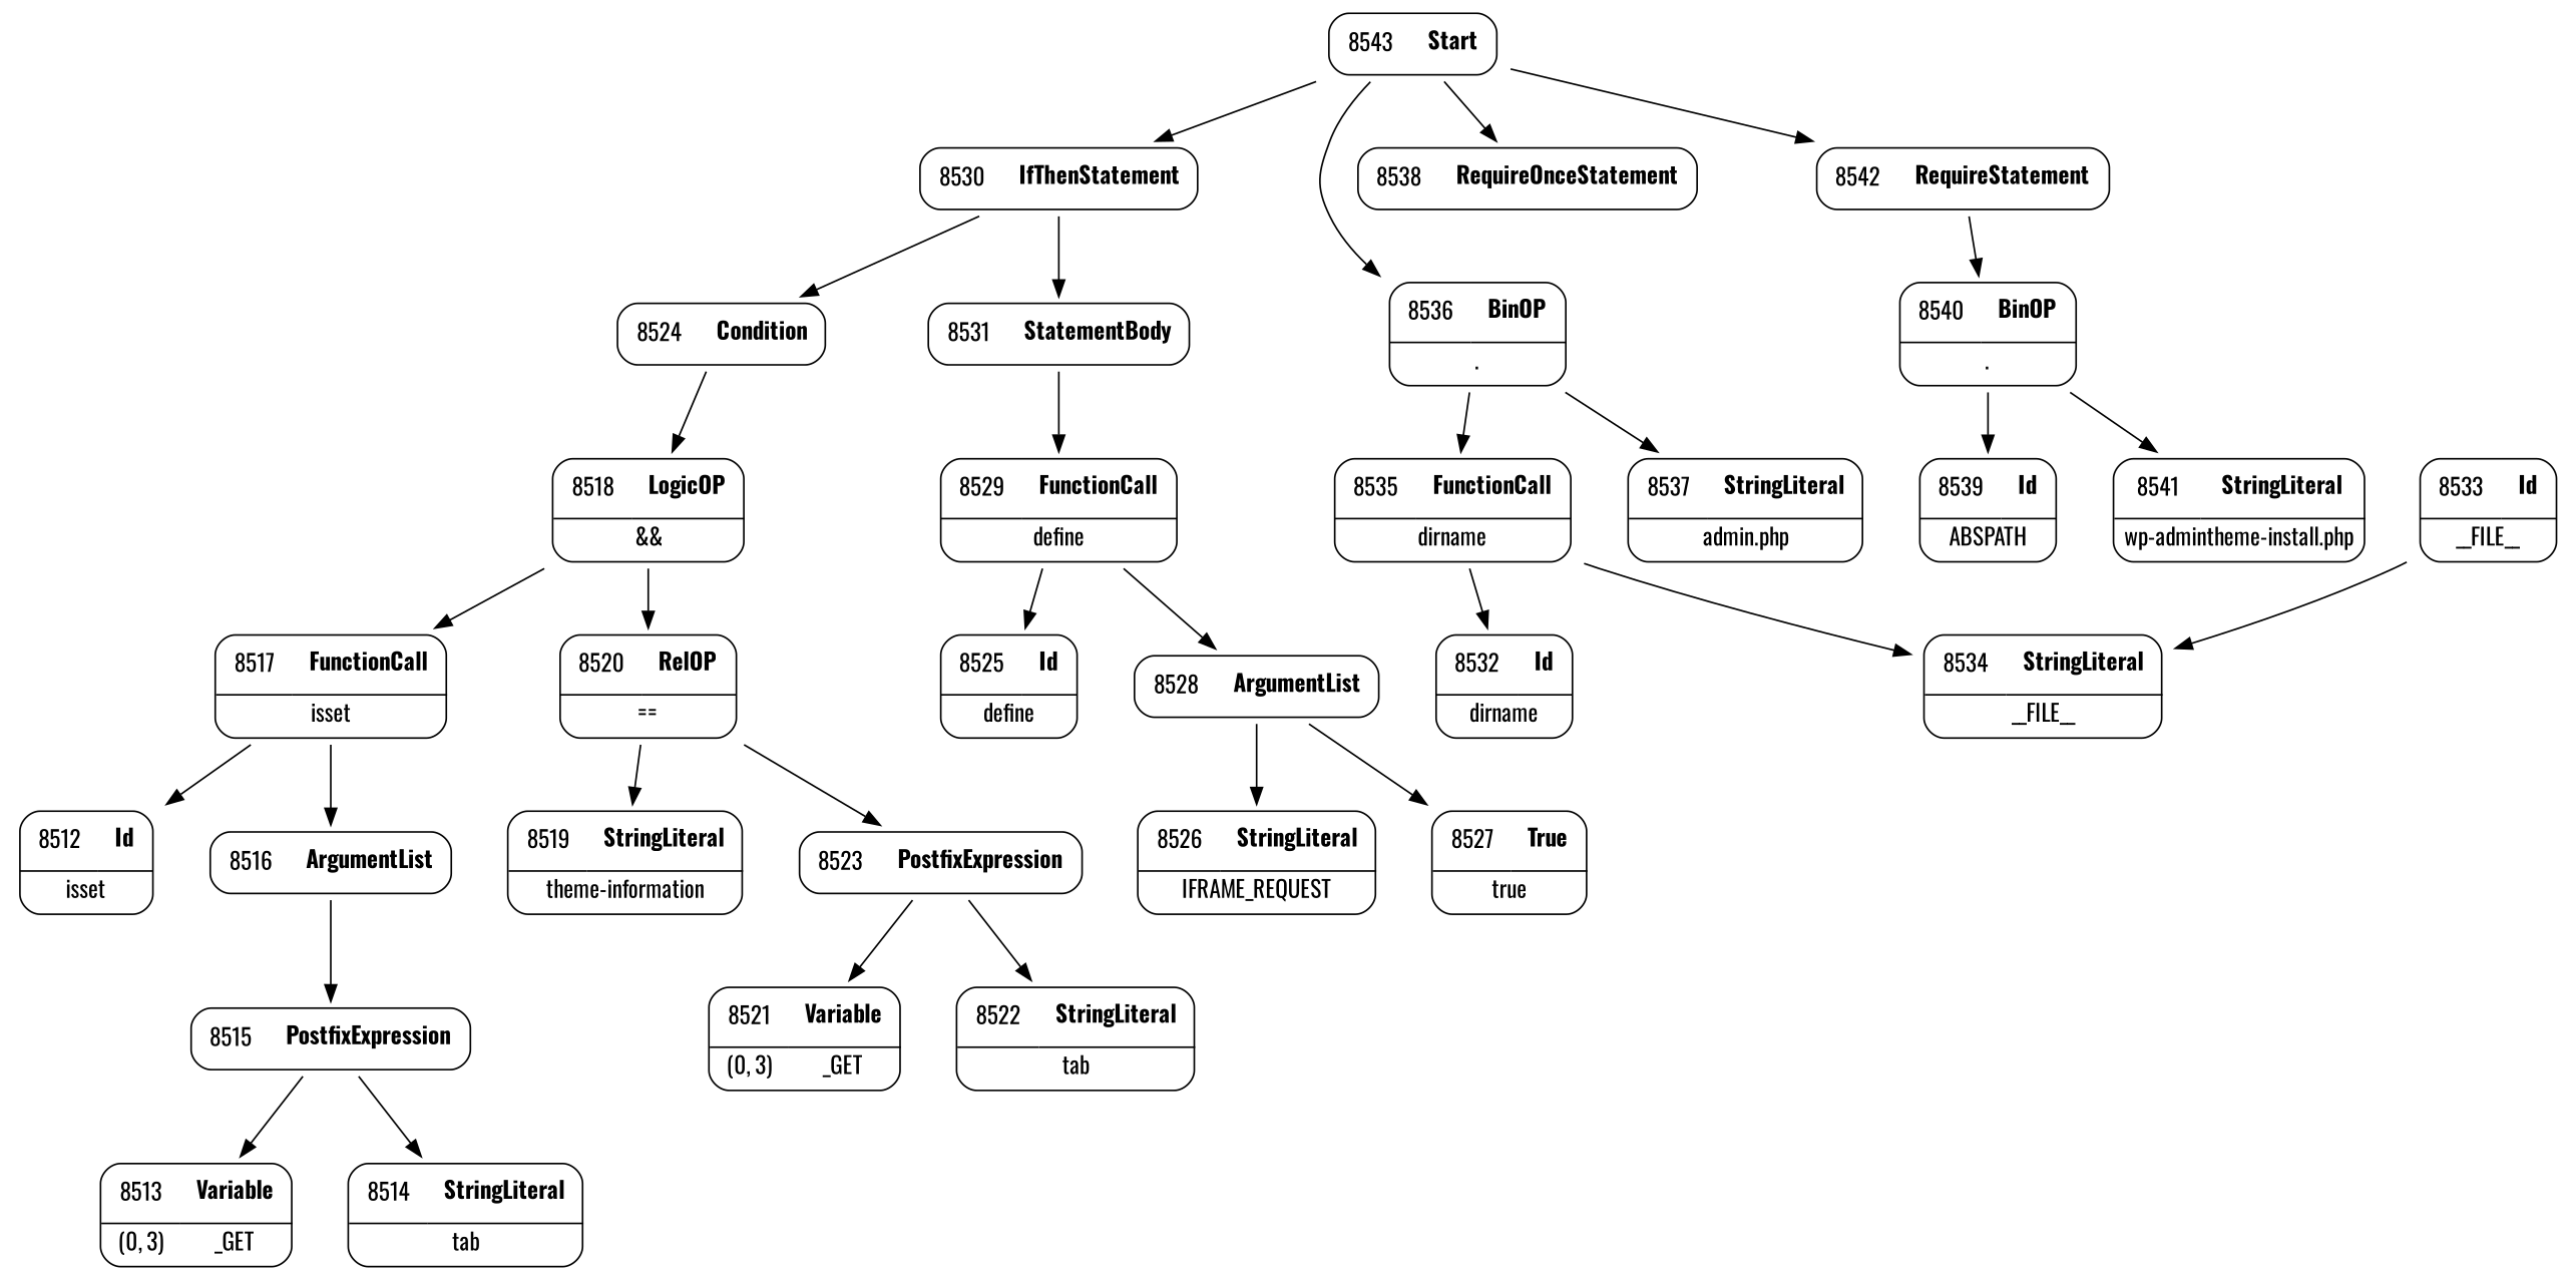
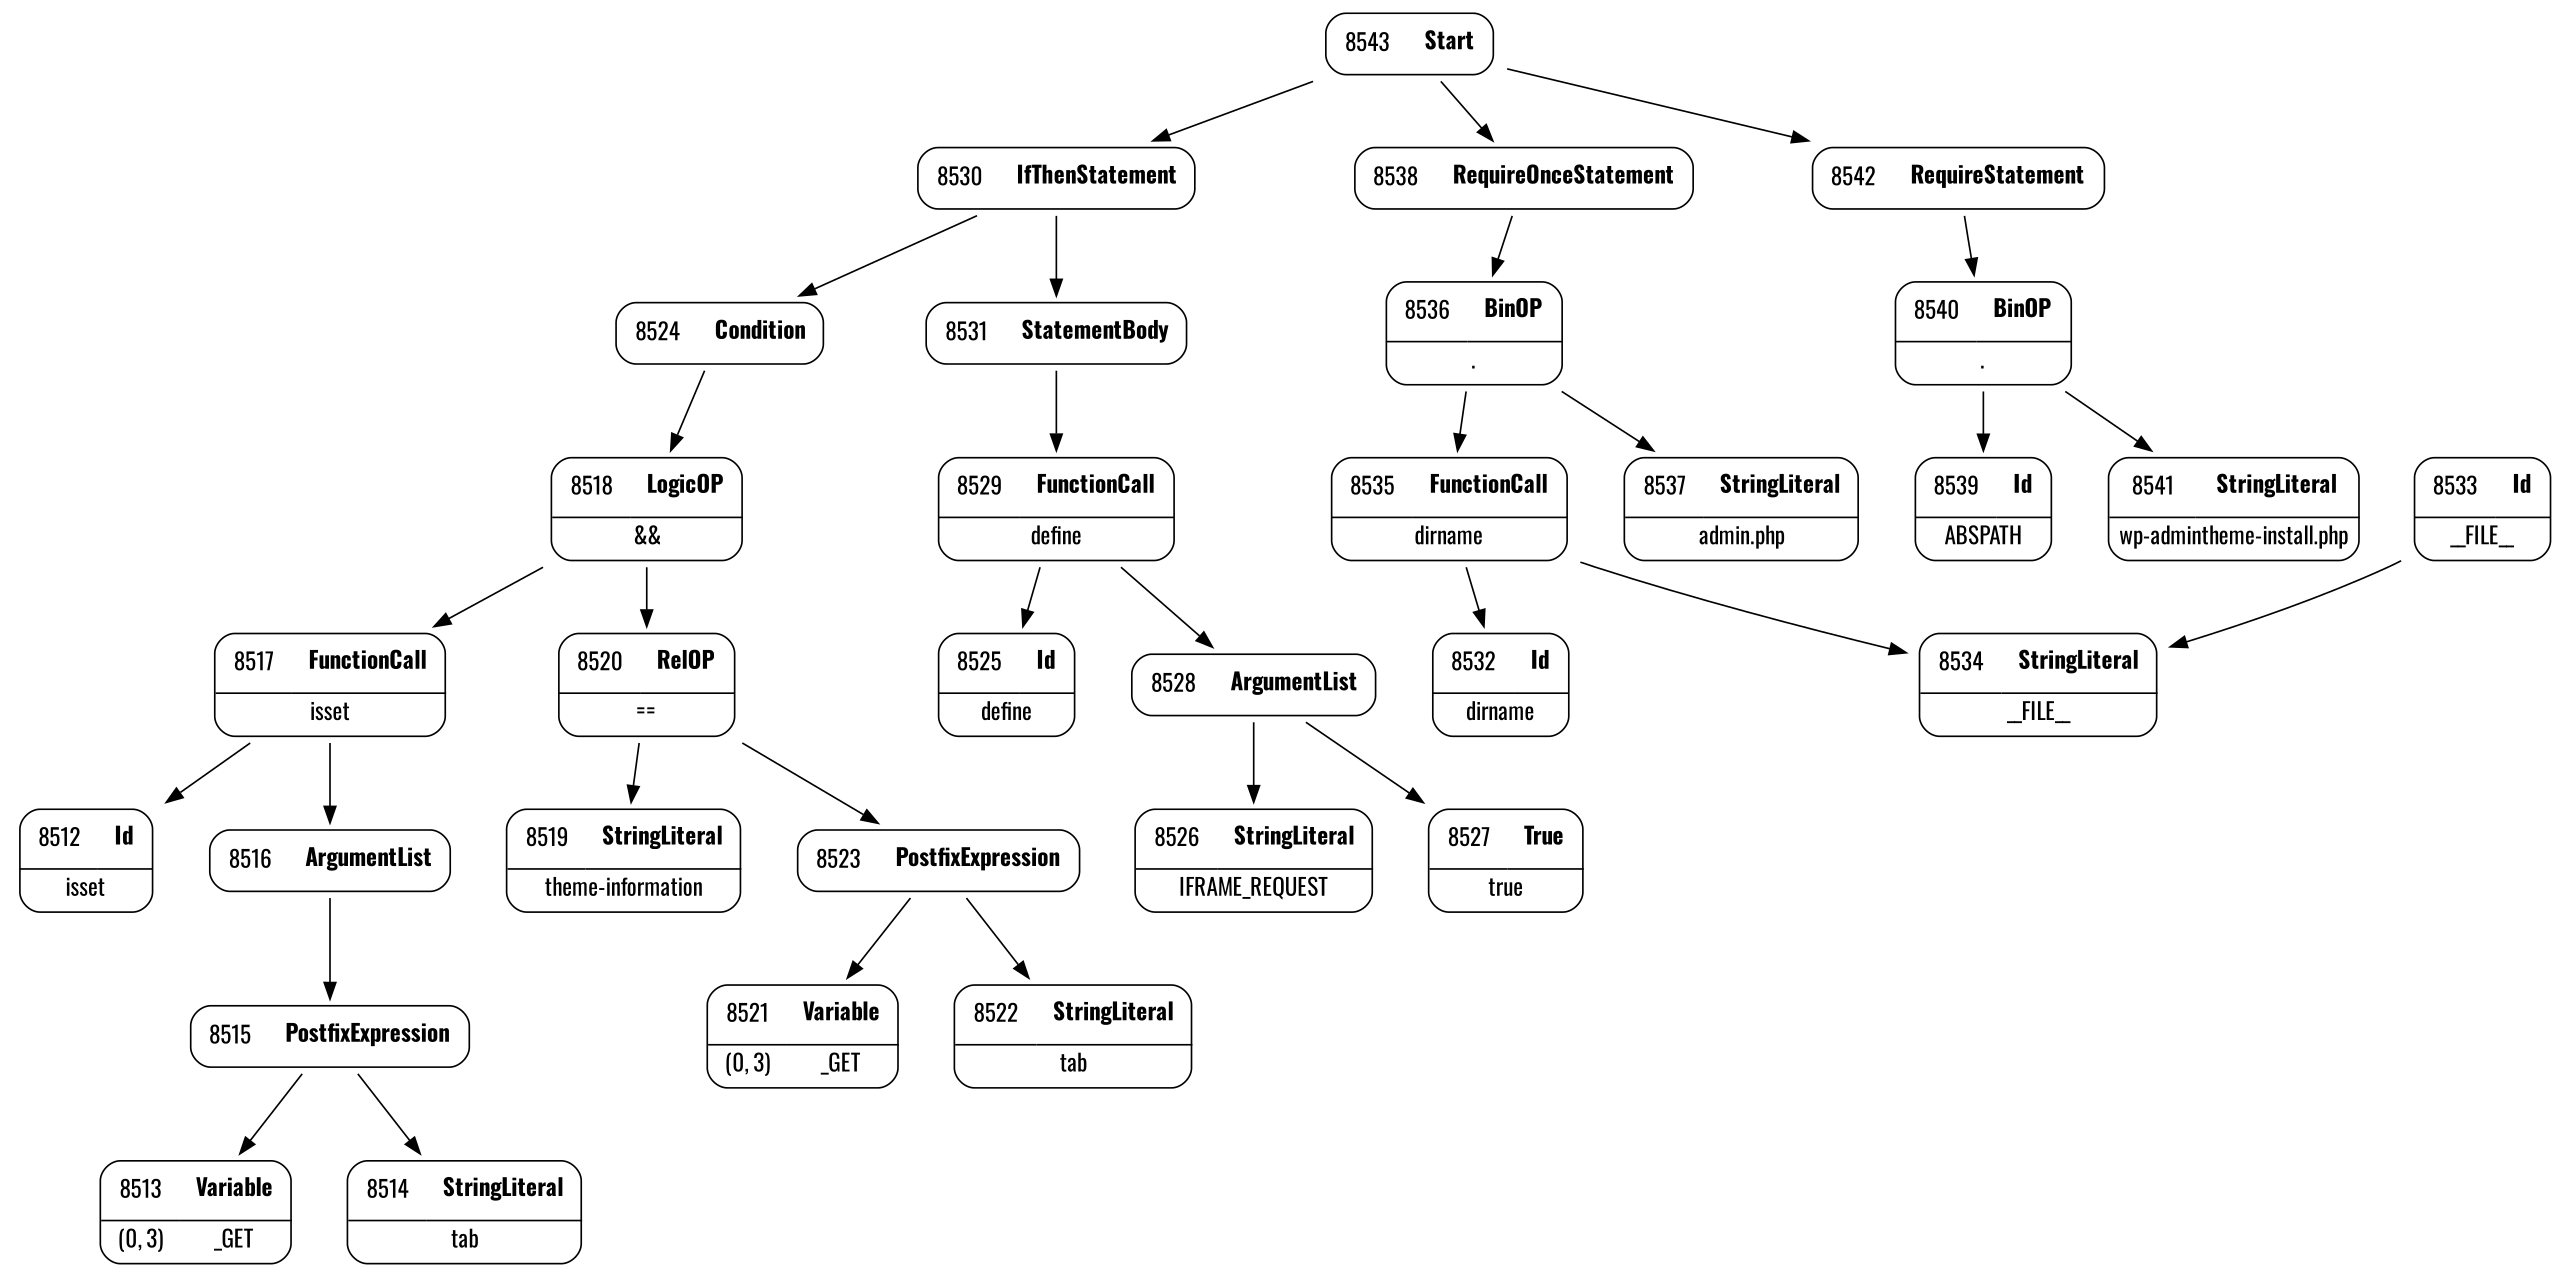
  digraph {
    fontname=Oswald
    node [fontname=Oswald shape=none]
    edge [fontname=Oswald weight=2]
    n1 [label=<<TABLE border='1' cellspacing='0' cellpadding='10' style='rounded' ><TR><TD border='0'>8512</TD><TD border='0'><B>Id</B></TD></TR><HR/><TR><TD border='0' cellpadding='5' colspan='2'>isset</TD></TR></TABLE>>]
    n2 [label=<<TABLE border='1' cellspacing='0' cellpadding='10' style='rounded' ><TR><TD border='0'>8513</TD><TD border='0'><B>Variable</B></TD></TR><HR/><TR><TD border='0' cellpadding='5'>(0, 3)</TD><TD border='0' cellpadding='5'>_GET</TD></TR></TABLE>>]
    n3 [label=<<TABLE border='1' cellspacing='0' cellpadding='10' style='rounded' ><TR><TD border='0'>8514</TD><TD border='0'><B>StringLiteral</B></TD></TR><HR/><TR><TD border='0' cellpadding='5' colspan='2'>tab</TD></TR></TABLE>>]
    n4 [label=<<TABLE border='1' cellspacing='0' cellpadding='10' style='rounded' ><TR><TD border='0'>8515</TD><TD border='0'><B>PostfixExpression</B></TD></TR></TABLE>>]
    n5 [label=<<TABLE border='1' cellspacing='0' cellpadding='10' style='rounded' ><TR><TD border='0'>8516</TD><TD border='0'><B>ArgumentList</B></TD></TR></TABLE>>]
    n6 [label=<<TABLE border='1' cellspacing='0' cellpadding='10' style='rounded' ><TR><TD border='0'>8517</TD><TD border='0'><B>FunctionCall</B></TD></TR><HR/><TR><TD border='0' cellpadding='5' colspan='2'>isset</TD></TR></TABLE>>]
    n7 [label=<<TABLE border='1' cellspacing='0' cellpadding='10' style='rounded' ><TR><TD border='0'>8518</TD><TD border='0'><B>LogicOP</B></TD></TR><HR/><TR><TD border='0' cellpadding='5' colspan='2'>&amp;&amp;</TD></TR></TABLE>>]
    n8 [label=<<TABLE border='1' cellspacing='0' cellpadding='10' style='rounded' ><TR><TD border='0'>8520</TD><TD border='0'><B>RelOP</B></TD></TR><HR/><TR><TD border='0' cellpadding='5' colspan='2'>==</TD></TR></TABLE>>]
    n9 [label=<<TABLE border='1' cellspacing='0' cellpadding='10' style='rounded' ><TR><TD border='0'>8519</TD><TD border='0'><B>StringLiteral</B></TD></TR><HR/><TR><TD border='0' cellpadding='5' colspan='2'>theme-information</TD></TR></TABLE>>]
    n10 [label=<<TABLE border='1' cellspacing='0' cellpadding='10' style='rounded' ><TR><TD border='0'>8523</TD><TD border='0'><B>PostfixExpression</B></TD></TR></TABLE>>]
    n11 [label=<<TABLE border='1' cellspacing='0' cellpadding='10' style='rounded' ><TR><TD border='0'>8521</TD><TD border='0'><B>Variable</B></TD></TR><HR/><TR><TD border='0' cellpadding='5'>(0, 3)</TD><TD border='0' cellpadding='5'>_GET</TD></TR></TABLE>>]
    n12 [label=<<TABLE border='1' cellspacing='0' cellpadding='10' style='rounded' ><TR><TD border='0'>8522</TD><TD border='0'><B>StringLiteral</B></TD></TR><HR/><TR><TD border='0' cellpadding='5' colspan='2'>tab</TD></TR></TABLE>>]
    n13 [label=<<TABLE border='1' cellspacing='0' cellpadding='10' style='rounded' ><TR><TD border='0'>8524</TD><TD border='0'><B>Condition</B></TD></TR></TABLE>>]
    n14 [label=<<TABLE border='1' cellspacing='0' cellpadding='10' style='rounded' ><TR><TD border='0'>8525</TD><TD border='0'><B>Id</B></TD></TR><HR/><TR><TD border='0' cellpadding='5' colspan='2'>define</TD></TR></TABLE>>]
    n15 [label=<<TABLE border='1' cellspacing='0' cellpadding='10' style='rounded' ><TR><TD border='0'>8526</TD><TD border='0'><B>StringLiteral</B></TD></TR><HR/><TR><TD border='0' cellpadding='5' colspan='2'>IFRAME_REQUEST</TD></TR></TABLE>>]
    n16 [label=<<TABLE border='1' cellspacing='0' cellpadding='10' style='rounded' ><TR><TD border='0'>8527</TD><TD border='0'><B>True</B></TD></TR><HR/><TR><TD border='0' cellpadding='5' colspan='2'>true</TD></TR></TABLE>>]
    n17 [label=<<TABLE border='1' cellspacing='0' cellpadding='10' style='rounded' ><TR><TD border='0'>8528</TD><TD border='0'><B>ArgumentList</B></TD></TR></TABLE>>]
    n18 [label=<<TABLE border='1' cellspacing='0' cellpadding='10' style='rounded' ><TR><TD border='0'>8529</TD><TD border='0'><B>FunctionCall</B></TD></TR><HR/><TR><TD border='0' cellpadding='5' colspan='2'>define</TD></TR></TABLE>>]
    n19 [label=<<TABLE border='1' cellspacing='0' cellpadding='10' style='rounded' ><TR><TD border='0'>8530</TD><TD border='0'><B>IfThenStatement</B></TD></TR></TABLE>>]
    n20 [label=<<TABLE border='1' cellspacing='0' cellpadding='10' style='rounded' ><TR><TD border='0'>8531</TD><TD border='0'><B>StatementBody</B></TD></TR></TABLE>>]
    n21 [label=<<TABLE border='1' cellspacing='0' cellpadding='10' style='rounded' ><TR><TD border='0'>8532</TD><TD border='0'><B>Id</B></TD></TR><HR/><TR><TD border='0' cellpadding='5' colspan='2'>dirname</TD></TR></TABLE>>]
    n22 [label=<<TABLE border='1' cellspacing='0' cellpadding='10' style='rounded' ><TR><TD border='0'>8533</TD><TD border='0'><B>Id</B></TD></TR><HR/><TR><TD border='0' cellpadding='5' colspan='2'>__FILE__</TD></TR></TABLE>>]
    n23 [label=<<TABLE border='1' cellspacing='0' cellpadding='10' style='rounded' ><TR><TD border='0'>8534</TD><TD border='0'><B>StringLiteral</B></TD></TR><HR/><TR><TD border='0' cellpadding='5' colspan='2'>__FILE__</TD></TR></TABLE>>]
    n24 [label=<<TABLE border='1' cellspacing='0' cellpadding='10' style='rounded' ><TR><TD border='0'>8535</TD><TD border='0'><B>FunctionCall</B></TD></TR><HR/><TR><TD border='0' cellpadding='5' colspan='2'>dirname</TD></TR></TABLE>>]
    n25 [label=<<TABLE border='1' cellspacing='0' cellpadding='10' style='rounded' ><TR><TD border='0'>8536</TD><TD border='0'><B>BinOP</B></TD></TR><HR/><TR><TD border='0' cellpadding='5' colspan='2'>.</TD></TR></TABLE>>]
    n26 [label=<<TABLE border='1' cellspacing='0' cellpadding='10' style='rounded' ><TR><TD border='0'>8537</TD><TD border='0'><B>StringLiteral</B></TD></TR><HR/><TR><TD border='0' cellpadding='5' colspan='2'>admin.php</TD></TR></TABLE>>]
    n27 [label=<<TABLE border='1' cellspacing='0' cellpadding='10' style='rounded' ><TR><TD border='0'>8538</TD><TD border='0'><B>RequireOnceStatement</B></TD></TR></TABLE>>]
    n28 [label=<<TABLE border='1' cellspacing='0' cellpadding='10' style='rounded' ><TR><TD border='0'>8539</TD><TD border='0'><B>Id</B></TD></TR><HR/><TR><TD border='0' cellpadding='5' colspan='2'>ABSPATH</TD></TR></TABLE>>]
    n29 [label=<<TABLE border='1' cellspacing='0' cellpadding='10' style='rounded' ><TR><TD border='0'>8540</TD><TD border='0'><B>BinOP</B></TD></TR><HR/><TR><TD border='0' cellpadding='5' colspan='2'>.</TD></TR></TABLE>>]
    n30 [label=<<TABLE border='1' cellspacing='0' cellpadding='10' style='rounded' ><TR><TD border='0'>8541</TD><TD border='0'><B>StringLiteral</B></TD></TR><HR/><TR><TD border='0' cellpadding='5' colspan='2'>wp-admintheme-install.php</TD></TR></TABLE>>]
    n31 [label=<<TABLE border='1' cellspacing='0' cellpadding='10' style='rounded' ><TR><TD border='0'>8542</TD><TD border='0'><B>RequireStatement</B></TD></TR></TABLE>>]
    n32 [label=<<TABLE border='1' cellspacing='0' cellpadding='10' style='rounded' ><TR><TD border='0'>8543</TD><TD border='0'><B>Start</B></TD></TR></TABLE>>]
    n4 -> n2
    n4 -> n3
    n5 -> n4
    n6 -> n1
    n6 -> n5
    n7 -> n6
    n7 -> n8
    n8 -> n9
    n8 -> n10
    n10 -> n11
    n10 -> n12
    n13 -> n7
    n17 -> n15
    n17 -> n16
    n18 -> n14
    n18 -> n17
    n19 -> n13
    n19 -> n20
    n20 -> n18
    n22 -> n23
    n24 -> n21
    n24 -> n23
    n25 -> n24
    n25 -> n26
-   n32 -> n25
+   n27 -> n25
    n29 -> n28
    n29 -> n30
    n31 -> n29
    n32 -> n19
    n32 -> n27
    n32 -> n31
  }
